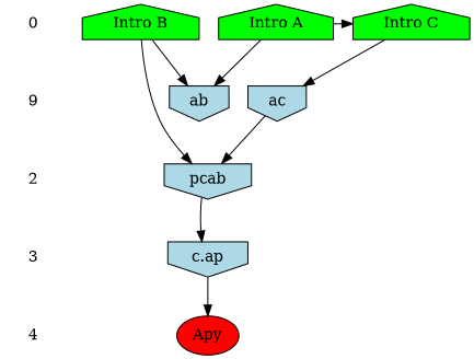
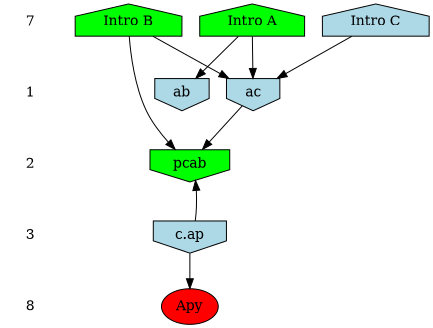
  digraph {
    ranksep=.5
    node [shape=plaintext style=filled]
-   0 [style=""]
+   0 [label=7 style=""]
    n2 [fillcolor=green label="Intro A" shape=house]
-   n3 [fillcolor=green label="Intro C" shape=house]
+   n3 [fillcolor=lightblue label="Intro C" shape=house]
    n4 [fillcolor=green label="Intro B" shape=house]
-   1 [label=9 style=""]
+   1 [style=""]
    n6 [fillcolor=lightblue label=ac shape=invhouse]
    n7 [fillcolor=lightblue label=ab shape=invhouse]
    2 [style=""]
-   n9 [fillcolor=lightblue label=pcab shape=invhouse]
+   n9 [fillcolor=green label=pcab shape=invhouse]
    3 [style=""]
    n11 [fillcolor=lightblue label="c.ap" shape=invhouse]
-   4 [style=""]
+   4 [label=8 style=""]
    n13 [fillcolor=red label=Apy shape=""]
    subgraph sub_1 {
      rank=same
      0
      n2
      n3
      n4
    }
    subgraph sub_2 {
      rank=same
      1
      n6
      n7
    }
    subgraph sub_3 {
      rank=same
      2
      n9
    }
    subgraph sub_4 {
      rank=same
      3
      n11
    }
    subgraph sub_5 {
      rank=same
      4
      n13
    }
    0 -> 1 [style=invis]
-   n2 -> n3
+   n2 -> n6
    n2 -> n7
    n3 -> n6
-   n4 -> n7
+   n4 -> n6
    n4 -> n9
    1 -> 2 [style=invis]
    n6 -> n9
    2 -> 3 [style=invis]
-   n9 -> n11
+   n11 -> n9
    3 -> 4 [style=invis]
    n11 -> n13
  }
